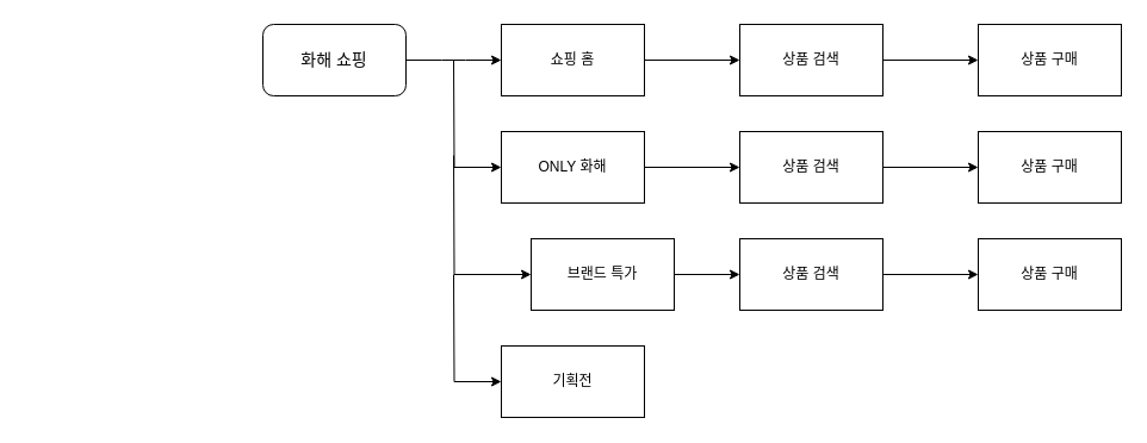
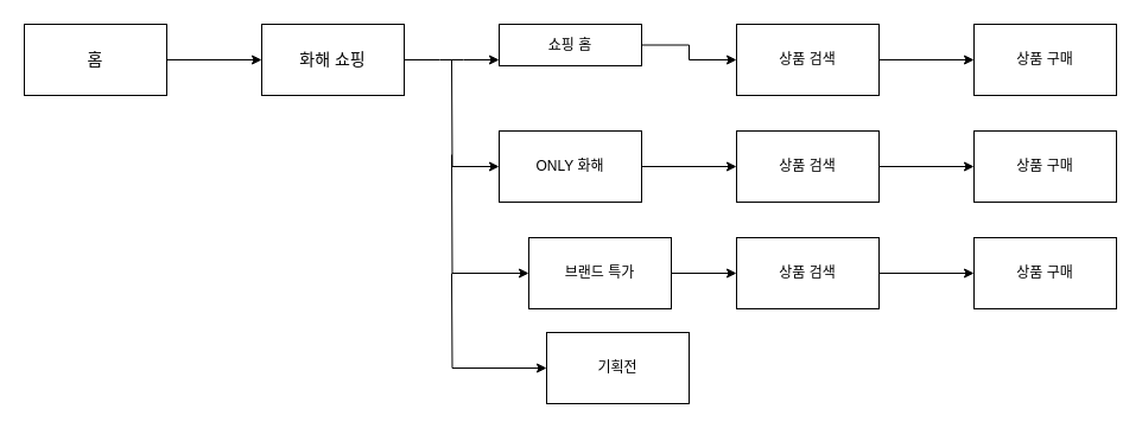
  <mxCell id="0" />
  <mxCell id="1" parent="0" />
+ <mxCell id="2" value="" style="edgeStyle=orthogonalEdgeStyle;rounded=0;orthogonalLoop=1;jettySize=auto;html=1;" edge="1" parent="1" source="3" target="5"><mxGeometry relative="1" as="geometry" /></mxCell>
+ <mxCell id="3" value="&lt;font style=&quot;font-size: 14px&quot;&gt;홈&lt;/font&gt;" style="rounded=0;whiteSpace=wrap;html=1;" vertex="1" parent="1"><mxGeometry x="20" y="20" width="120" height="60" as="geometry" /></mxCell>
  <mxCell id="4" value="" style="endArrow=classic;html=1;fontFamily=Helvetica;fontSize=11;fontColor=rgba(0, 0, 0, 1);align=center;strokeColor=rgba(0, 0, 0, 1);edgeStyle=orthogonalEdgeStyle;" edge="1" parent="1" source="5" target="7"><mxGeometry relative="1" as="geometry"><Array as="points"><mxPoint x="380" y="50" /><mxPoint x="380" y="50" /></Array></mxGeometry></mxCell>
- <mxCell id="5" value="&lt;font style=&quot;font-size: 14px&quot;&gt;화해 쇼핑&lt;/font&gt;" style="whiteSpace=wrap;html=1;rounded=1;" vertex="1" parent="1"><mxGeometry x="220" y="20" width="120" height="60" as="geometry" /></mxCell>
+ <mxCell id="5" value="&lt;font style=&quot;font-size: 14px&quot;&gt;화해 쇼핑&lt;/font&gt;" style="rounded=0;whiteSpace=wrap;html=1;" vertex="1" parent="1"><mxGeometry x="220" y="20" width="120" height="60" as="geometry" /></mxCell>
  <mxCell id="6" value="" style="edgeStyle=orthogonalEdgeStyle;rounded=0;orthogonalLoop=1;jettySize=auto;html=1;fontSize=14;startArrow=none;startFill=0;endArrow=classic;endFill=1;" edge="1" parent="1" source="7" target="17"><mxGeometry relative="1" as="geometry" /></mxCell>
- <mxCell id="7" value="쇼핑 홈" style="whiteSpace=wrap;html=1;rounded=0;" vertex="1" parent="1"><mxGeometry x="420" y="20" width="120" height="60" as="geometry" /></mxCell>
+ <mxCell id="7" value="쇼핑 홈" style="whiteSpace=wrap;html=1;rounded=0;" vertex="1" parent="1"><mxGeometry x="420" y="20" width="120" height="35" as="geometry" /></mxCell>
  <mxCell id="8" style="edgeStyle=orthogonalEdgeStyle;rounded=0;orthogonalLoop=1;jettySize=auto;html=1;exitX=0;exitY=0.5;exitDx=0;exitDy=0;startArrow=classic;startFill=1;endArrow=none;endFill=0;" edge="1" parent="1" source="10"><mxGeometry relative="1" as="geometry"><mxPoint x="380" y="50" as="targetPoint" /></mxGeometry></mxCell>
  <mxCell id="9" value="" style="edgeStyle=orthogonalEdgeStyle;rounded=0;orthogonalLoop=1;jettySize=auto;html=1;fontSize=14;startArrow=none;startFill=0;endArrow=classic;endFill=1;" edge="1" parent="1" source="10" target="19"><mxGeometry relative="1" as="geometry" /></mxCell>
  <mxCell id="10" value="ONLY 화해" style="whiteSpace=wrap;html=1;rounded=0;" vertex="1" parent="1"><mxGeometry x="420" y="110" width="120" height="60" as="geometry" /></mxCell>
  <mxCell id="11" style="edgeStyle=orthogonalEdgeStyle;rounded=0;orthogonalLoop=1;jettySize=auto;html=1;startArrow=classic;startFill=1;endArrow=none;endFill=0;" edge="1" parent="1" source="13"><mxGeometry relative="1" as="geometry"><mxPoint x="380" y="130" as="targetPoint" /></mxGeometry></mxCell>
  <mxCell id="12" value="" style="edgeStyle=orthogonalEdgeStyle;rounded=0;orthogonalLoop=1;jettySize=auto;html=1;fontSize=14;startArrow=none;startFill=0;endArrow=classic;endFill=1;" edge="1" parent="1" source="13" target="21"><mxGeometry relative="1" as="geometry" /></mxCell>
  <mxCell id="13" value="브랜드 특가" style="whiteSpace=wrap;html=1;rounded=0;" vertex="1" parent="1"><mxGeometry x="445" y="200" width="120" height="60" as="geometry" /></mxCell>
  <mxCell id="14" style="edgeStyle=orthogonalEdgeStyle;rounded=0;orthogonalLoop=1;jettySize=auto;html=1;startArrow=classic;startFill=1;endArrow=none;endFill=0;" edge="1" parent="1" source="15"><mxGeometry relative="1" as="geometry"><mxPoint x="380" y="230" as="targetPoint" /></mxGeometry></mxCell>
- <mxCell id="15" value="기획전" style="whiteSpace=wrap;html=1;rounded=0;" vertex="1" parent="1"><mxGeometry x="420" y="290" width="120" height="60" as="geometry" /></mxCell>
+ <mxCell id="15" value="기획전" style="whiteSpace=wrap;html=1;rounded=0;" vertex="1" parent="1"><mxGeometry x="460" y="280" width="120" height="60" as="geometry" /></mxCell>
  <mxCell id="16" value="" style="edgeStyle=orthogonalEdgeStyle;rounded=0;orthogonalLoop=1;jettySize=auto;html=1;fontSize=14;startArrow=none;startFill=0;endArrow=classic;endFill=1;" edge="1" parent="1" source="17" target="22"><mxGeometry relative="1" as="geometry" /></mxCell>
  <mxCell id="17" value="상품 검색" style="whiteSpace=wrap;html=1;rounded=0;" vertex="1" parent="1"><mxGeometry x="620" y="20" width="120" height="60" as="geometry" /></mxCell>
  <mxCell id="18" value="" style="edgeStyle=orthogonalEdgeStyle;rounded=0;orthogonalLoop=1;jettySize=auto;html=1;fontSize=14;startArrow=none;startFill=0;endArrow=classic;endFill=1;" edge="1" parent="1" source="19" target="23"><mxGeometry relative="1" as="geometry" /></mxCell>
  <mxCell id="19" value="&lt;span&gt;상품 검색&lt;/span&gt;" style="whiteSpace=wrap;html=1;rounded=0;" vertex="1" parent="1"><mxGeometry x="620" y="110" width="120" height="60" as="geometry" /></mxCell>
  <mxCell id="20" value="" style="edgeStyle=orthogonalEdgeStyle;rounded=0;orthogonalLoop=1;jettySize=auto;html=1;fontSize=14;startArrow=none;startFill=0;endArrow=classic;endFill=1;" edge="1" parent="1" source="21" target="24"><mxGeometry relative="1" as="geometry" /></mxCell>
  <mxCell id="21" value="&lt;span&gt;상품 검색&lt;/span&gt;" style="whiteSpace=wrap;html=1;rounded=0;" vertex="1" parent="1"><mxGeometry x="620" y="200" width="120" height="60" as="geometry" /></mxCell>
  <mxCell id="22" value="상품 구매" style="whiteSpace=wrap;html=1;rounded=0;" vertex="1" parent="1"><mxGeometry x="820" y="20" width="120" height="60" as="geometry" /></mxCell>
  <mxCell id="23" value="&lt;span&gt;상품 구매&lt;/span&gt;" style="whiteSpace=wrap;html=1;rounded=0;" vertex="1" parent="1"><mxGeometry x="820" y="110" width="120" height="60" as="geometry" /></mxCell>
  <mxCell id="24" value="&lt;span&gt;상품 구매&lt;/span&gt;" style="whiteSpace=wrap;html=1;rounded=0;" vertex="1" parent="1"><mxGeometry x="820" y="200" width="120" height="60" as="geometry" /></mxCell>
